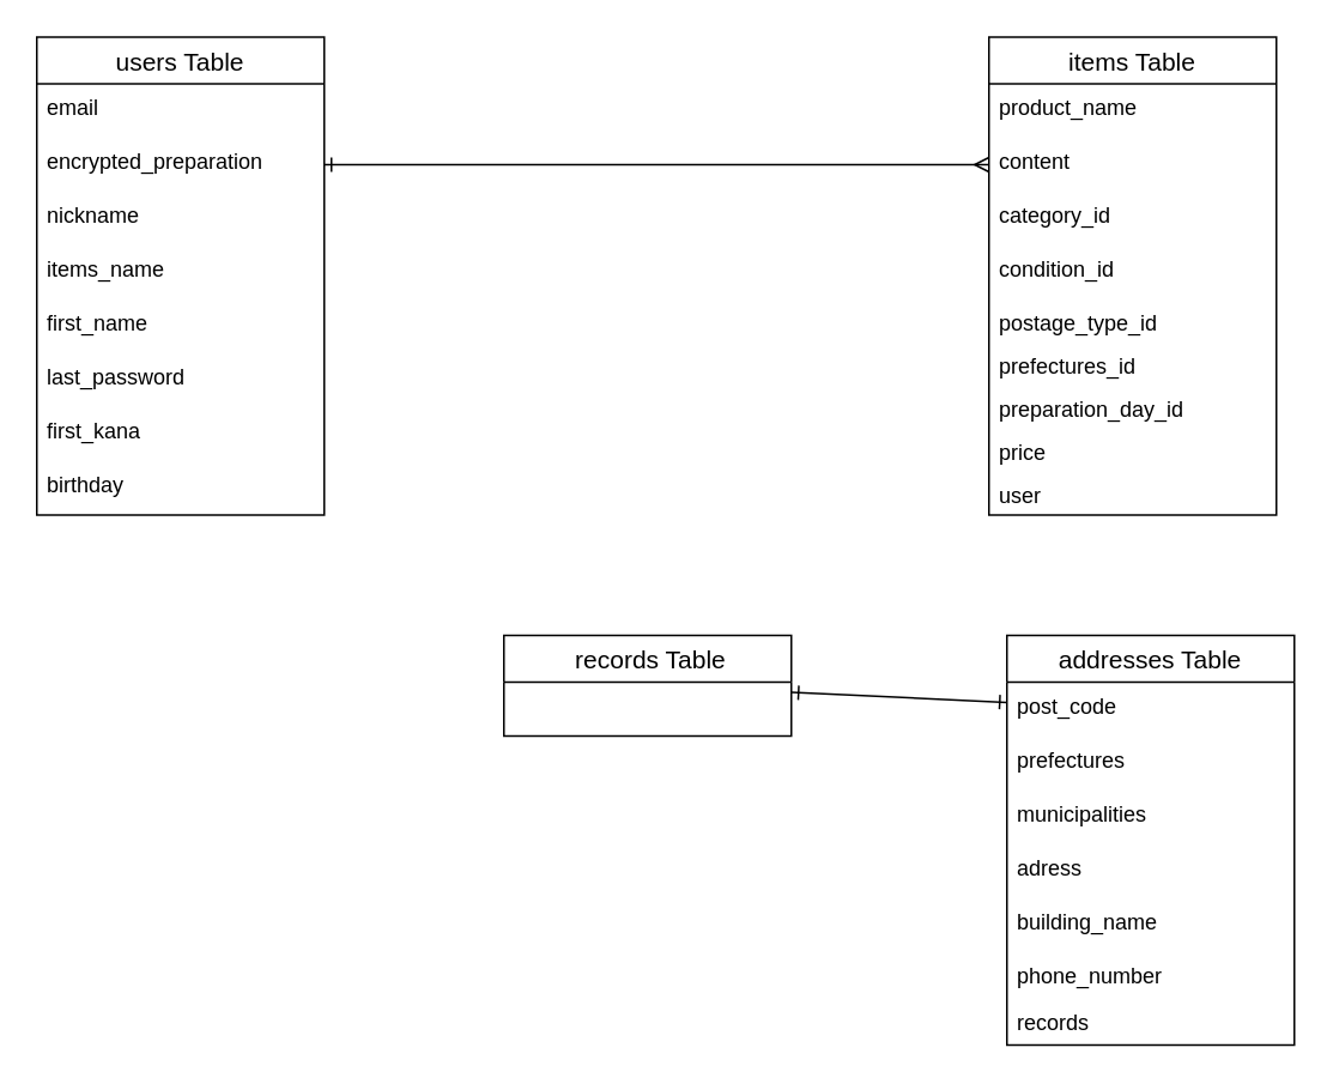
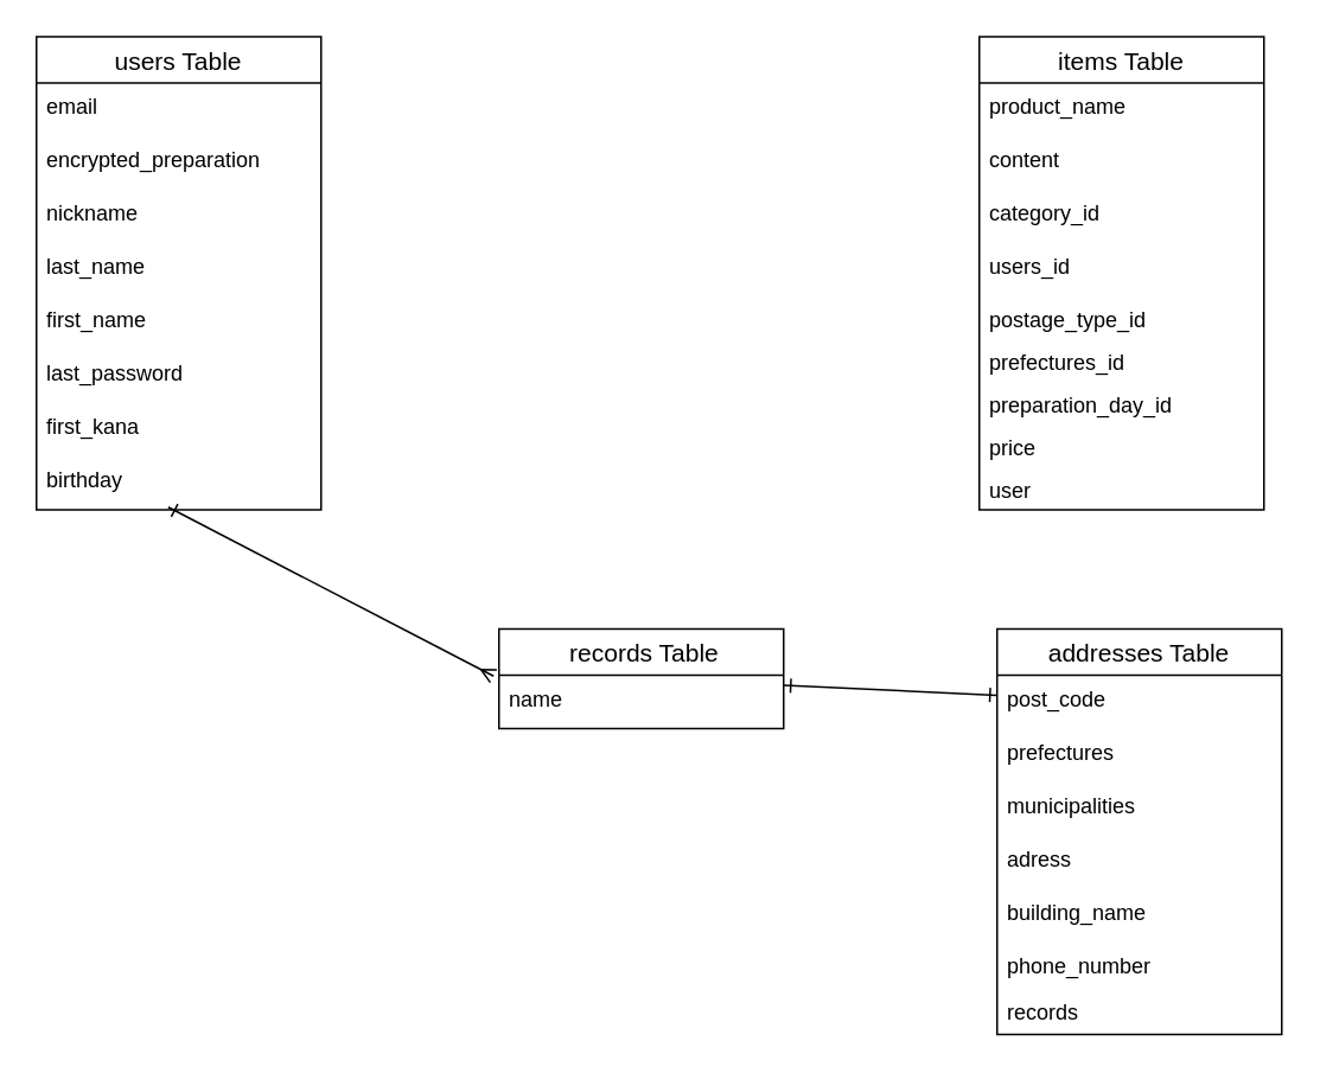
  <mxCell id="0" />
  <mxCell id="1" parent="0" />
  <mxCell id="2" value="users Table" style="swimlane;fontStyle=0;childLayout=stackLayout;horizontal=1;startSize=26;horizontalStack=0;resizeParent=1;resizeParentMax=0;resizeLast=0;collapsible=1;marginBottom=0;align=center;fontSize=14;" parent="1" vertex="1"><mxGeometry x="20" y="20" width="160" height="266" as="geometry" /></mxCell>
  <mxCell id="3" value="email" style="text;strokeColor=none;fillColor=none;spacingLeft=4;spacingRight=4;overflow=hidden;rotatable=0;points=[[0,0.5],[1,0.5]];portConstraint=eastwest;fontSize=12;" parent="2" vertex="1"><mxGeometry y="26" width="160" height="30" as="geometry" /></mxCell>
  <mxCell id="4" value="encrypted_preparation" style="text;strokeColor=none;fillColor=none;spacingLeft=4;spacingRight=4;overflow=hidden;rotatable=0;points=[[0,0.5],[1,0.5]];portConstraint=eastwest;fontSize=12;" parent="2" vertex="1"><mxGeometry y="56" width="160" height="30" as="geometry" /></mxCell>
  <mxCell id="5" value="nickname" style="text;strokeColor=none;fillColor=none;spacingLeft=4;spacingRight=4;overflow=hidden;rotatable=0;points=[[0,0.5],[1,0.5]];portConstraint=eastwest;fontSize=12;" parent="2" vertex="1"><mxGeometry y="86" width="160" height="30" as="geometry" /></mxCell>
- <mxCell id="6" value="items_name" style="text;strokeColor=none;fillColor=none;spacingLeft=4;spacingRight=4;overflow=hidden;rotatable=0;points=[[0,0.5],[1,0.5]];portConstraint=eastwest;fontSize=12;" parent="2" vertex="1"><mxGeometry y="116" width="160" height="30" as="geometry" /></mxCell>
+ <mxCell id="6" value="last_name" style="text;strokeColor=none;fillColor=none;spacingLeft=4;spacingRight=4;overflow=hidden;rotatable=0;points=[[0,0.5],[1,0.5]];portConstraint=eastwest;fontSize=12;" parent="2" vertex="1"><mxGeometry y="116" width="160" height="30" as="geometry" /></mxCell>
  <mxCell id="7" value="first_name" style="text;strokeColor=none;fillColor=none;spacingLeft=4;spacingRight=4;overflow=hidden;rotatable=0;points=[[0,0.5],[1,0.5]];portConstraint=eastwest;fontSize=12;" vertex="1" parent="2"><mxGeometry y="146" width="160" height="30" as="geometry" /></mxCell>
  <mxCell id="8" value="last_password" style="text;strokeColor=none;fillColor=none;spacingLeft=4;spacingRight=4;overflow=hidden;rotatable=0;points=[[0,0.5],[1,0.5]];portConstraint=eastwest;fontSize=12;" vertex="1" parent="2"><mxGeometry y="176" width="160" height="30" as="geometry" /></mxCell>
  <mxCell id="9" value="first_kana" style="text;strokeColor=none;fillColor=none;spacingLeft=4;spacingRight=4;overflow=hidden;rotatable=0;points=[[0,0.5],[1,0.5]];portConstraint=eastwest;fontSize=12;" vertex="1" parent="2"><mxGeometry y="206" width="160" height="30" as="geometry" /></mxCell>
  <mxCell id="10" value="birthday" style="text;strokeColor=none;fillColor=none;spacingLeft=4;spacingRight=4;overflow=hidden;rotatable=0;points=[[0,0.5],[1,0.5]];portConstraint=eastwest;fontSize=12;" parent="2" vertex="1"><mxGeometry y="236" width="160" height="30" as="geometry" /></mxCell>
  <mxCell id="11" value=" records Table" style="swimlane;fontStyle=0;childLayout=stackLayout;horizontal=1;startSize=26;horizontalStack=0;resizeParent=1;resizeParentMax=0;resizeLast=0;collapsible=1;marginBottom=0;align=center;fontSize=14;" parent="1" vertex="1"><mxGeometry x="280" y="353" width="160" height="56" as="geometry" /></mxCell>
  <mxCell id="12" value="items Table" style="swimlane;fontStyle=0;childLayout=stackLayout;horizontal=1;startSize=26;horizontalStack=0;resizeParent=1;resizeParentMax=0;resizeLast=0;collapsible=1;marginBottom=0;align=center;fontSize=14;" parent="1" vertex="1"><mxGeometry x="550" y="20" width="160" height="266" as="geometry" /></mxCell>
  <mxCell id="13" value="product_name" style="text;strokeColor=none;fillColor=none;spacingLeft=4;spacingRight=4;overflow=hidden;rotatable=0;points=[[0,0.5],[1,0.5]];portConstraint=eastwest;fontSize=12;" parent="12" vertex="1"><mxGeometry y="26" width="160" height="30" as="geometry" /></mxCell>
  <mxCell id="14" value="content" style="text;strokeColor=none;fillColor=none;spacingLeft=4;spacingRight=4;overflow=hidden;rotatable=0;points=[[0,0.5],[1,0.5]];portConstraint=eastwest;fontSize=12;" parent="12" vertex="1"><mxGeometry y="56" width="160" height="30" as="geometry" /></mxCell>
  <mxCell id="15" value="category_id" style="text;strokeColor=none;fillColor=none;spacingLeft=4;spacingRight=4;overflow=hidden;rotatable=0;points=[[0,0.5],[1,0.5]];portConstraint=eastwest;fontSize=12;" parent="12" vertex="1"><mxGeometry y="86" width="160" height="30" as="geometry" /></mxCell>
- <mxCell id="16" value="condition_id" style="text;strokeColor=none;fillColor=none;spacingLeft=4;spacingRight=4;overflow=hidden;rotatable=0;points=[[0,0.5],[1,0.5]];portConstraint=eastwest;fontSize=12;" parent="12" vertex="1"><mxGeometry y="116" width="160" height="30" as="geometry" /></mxCell>
+ <mxCell id="16" value="users_id" style="text;strokeColor=none;fillColor=none;spacingLeft=4;spacingRight=4;overflow=hidden;rotatable=0;points=[[0,0.5],[1,0.5]];portConstraint=eastwest;fontSize=12;" parent="12" vertex="1"><mxGeometry y="116" width="160" height="30" as="geometry" /></mxCell>
  <mxCell id="17" value="postage_type_id" style="text;strokeColor=none;fillColor=none;spacingLeft=4;spacingRight=4;overflow=hidden;rotatable=0;points=[[0,0.5],[1,0.5]];portConstraint=eastwest;fontSize=12;" parent="12" vertex="1"><mxGeometry y="146" width="160" height="24" as="geometry" /></mxCell>
  <mxCell id="18" value="prefectures_id" style="text;strokeColor=none;fillColor=none;spacingLeft=4;spacingRight=4;overflow=hidden;rotatable=0;points=[[0,0.5],[1,0.5]];portConstraint=eastwest;fontSize=12;" vertex="1" parent="12"><mxGeometry y="170" width="160" height="24" as="geometry" /></mxCell>
  <mxCell id="19" value="preparation_day_id" style="text;strokeColor=none;fillColor=none;spacingLeft=4;spacingRight=4;overflow=hidden;rotatable=0;points=[[0,0.5],[1,0.5]];portConstraint=eastwest;fontSize=12;" vertex="1" parent="12"><mxGeometry y="194" width="160" height="24" as="geometry" /></mxCell>
  <mxCell id="20" value="price" style="text;strokeColor=none;fillColor=none;spacingLeft=4;spacingRight=4;overflow=hidden;rotatable=0;points=[[0,0.5],[1,0.5]];portConstraint=eastwest;fontSize=12;" vertex="1" parent="12"><mxGeometry y="218" width="160" height="24" as="geometry" /></mxCell>
  <mxCell id="21" value="user" style="text;strokeColor=none;fillColor=none;spacingLeft=4;spacingRight=4;overflow=hidden;rotatable=0;points=[[0,0.5],[1,0.5]];portConstraint=eastwest;fontSize=12;" vertex="1" parent="12"><mxGeometry y="242" width="160" height="24" as="geometry" /></mxCell>
  <mxCell id="22" style="edgeStyle=none;html=1;startArrow=ERone;startFill=0;endArrow=ERone;endFill=0;" parent="1" source="24" target="11" edge="1"><mxGeometry relative="1" as="geometry"><mxPoint x="510" y="394" as="sourcePoint" /></mxGeometry></mxCell>
  <mxCell id="23" value="addresses Table" style="swimlane;fontStyle=0;childLayout=stackLayout;horizontal=1;startSize=26;horizontalStack=0;resizeParent=1;resizeParentMax=0;resizeLast=0;collapsible=1;marginBottom=0;align=center;fontSize=14;" parent="1" vertex="1"><mxGeometry x="560" y="353" width="160" height="228" as="geometry" /></mxCell>
  <mxCell id="24" value="post_code" style="text;strokeColor=none;fillColor=none;spacingLeft=4;spacingRight=4;overflow=hidden;rotatable=0;points=[[0,0.5],[1,0.5]];portConstraint=eastwest;fontSize=12;" parent="23" vertex="1"><mxGeometry y="26" width="160" height="30" as="geometry" /></mxCell>
  <mxCell id="25" value="prefectures" style="text;strokeColor=none;fillColor=none;spacingLeft=4;spacingRight=4;overflow=hidden;rotatable=0;points=[[0,0.5],[1,0.5]];portConstraint=eastwest;fontSize=12;" parent="23" vertex="1"><mxGeometry y="56" width="160" height="30" as="geometry" /></mxCell>
  <mxCell id="26" value="municipalities" style="text;strokeColor=none;fillColor=none;spacingLeft=4;spacingRight=4;overflow=hidden;rotatable=0;points=[[0,0.5],[1,0.5]];portConstraint=eastwest;fontSize=12;" parent="23" vertex="1"><mxGeometry y="86" width="160" height="30" as="geometry" /></mxCell>
  <mxCell id="27" value="adress" style="text;strokeColor=none;fillColor=none;spacingLeft=4;spacingRight=4;overflow=hidden;rotatable=0;points=[[0,0.5],[1,0.5]];portConstraint=eastwest;fontSize=12;" parent="23" vertex="1"><mxGeometry y="116" width="160" height="30" as="geometry" /></mxCell>
  <mxCell id="28" value="building_name" style="text;strokeColor=none;fillColor=none;spacingLeft=4;spacingRight=4;overflow=hidden;rotatable=0;points=[[0,0.5],[1,0.5]];portConstraint=eastwest;fontSize=12;" parent="23" vertex="1"><mxGeometry y="146" width="160" height="30" as="geometry" /></mxCell>
  <mxCell id="29" value="phone_number" style="text;strokeColor=none;fillColor=none;spacingLeft=4;spacingRight=4;overflow=hidden;rotatable=0;points=[[0,0.5],[1,0.5]];portConstraint=eastwest;fontSize=12;" parent="23" vertex="1"><mxGeometry y="176" width="160" height="26" as="geometry" /></mxCell>
  <mxCell id="30" value="records" style="text;strokeColor=none;fillColor=none;spacingLeft=4;spacingRight=4;overflow=hidden;rotatable=0;points=[[0,0.5],[1,0.5]];portConstraint=eastwest;fontSize=12;" vertex="1" parent="23"><mxGeometry y="202" width="160" height="26" as="geometry" /></mxCell>
- <mxCell id="31" style="edgeStyle=none;html=1;exitX=1;exitY=0.5;exitDx=0;exitDy=0;entryX=0;entryY=0.5;entryDx=0;entryDy=0;endArrow=ERmany;endFill=0;startArrow=ERone;startFill=0;" parent="1" source="4" target="14" edge="1"><mxGeometry relative="1" as="geometry" /></mxCell>
+ <mxCell id="32" value="name" style="text;strokeColor=none;fillColor=none;spacingLeft=4;spacingRight=4;overflow=hidden;rotatable=0;points=[[0,0.5],[1,0.5]];portConstraint=eastwest;fontSize=12;" parent="1" vertex="1"><mxGeometry x="280" y="379" width="160" height="30" as="geometry" /></mxCell>
+ <mxCell id="33" style="edgeStyle=none;html=1;entryX=0.463;entryY=0.95;entryDx=0;entryDy=0;startArrow=ERmany;startFill=0;endArrow=ERone;endFill=0;entryPerimeter=0;exitX=-0.019;exitY=0.017;exitDx=0;exitDy=0;exitPerimeter=0;" parent="1" source="32" edge="1" target="10"><mxGeometry relative="1" as="geometry"><mxPoint y="386.5" as="sourcePoint" x="10" /><mxPoint x="146" y="225.996" as="targetPoint" /></mxGeometry></mxCell>
